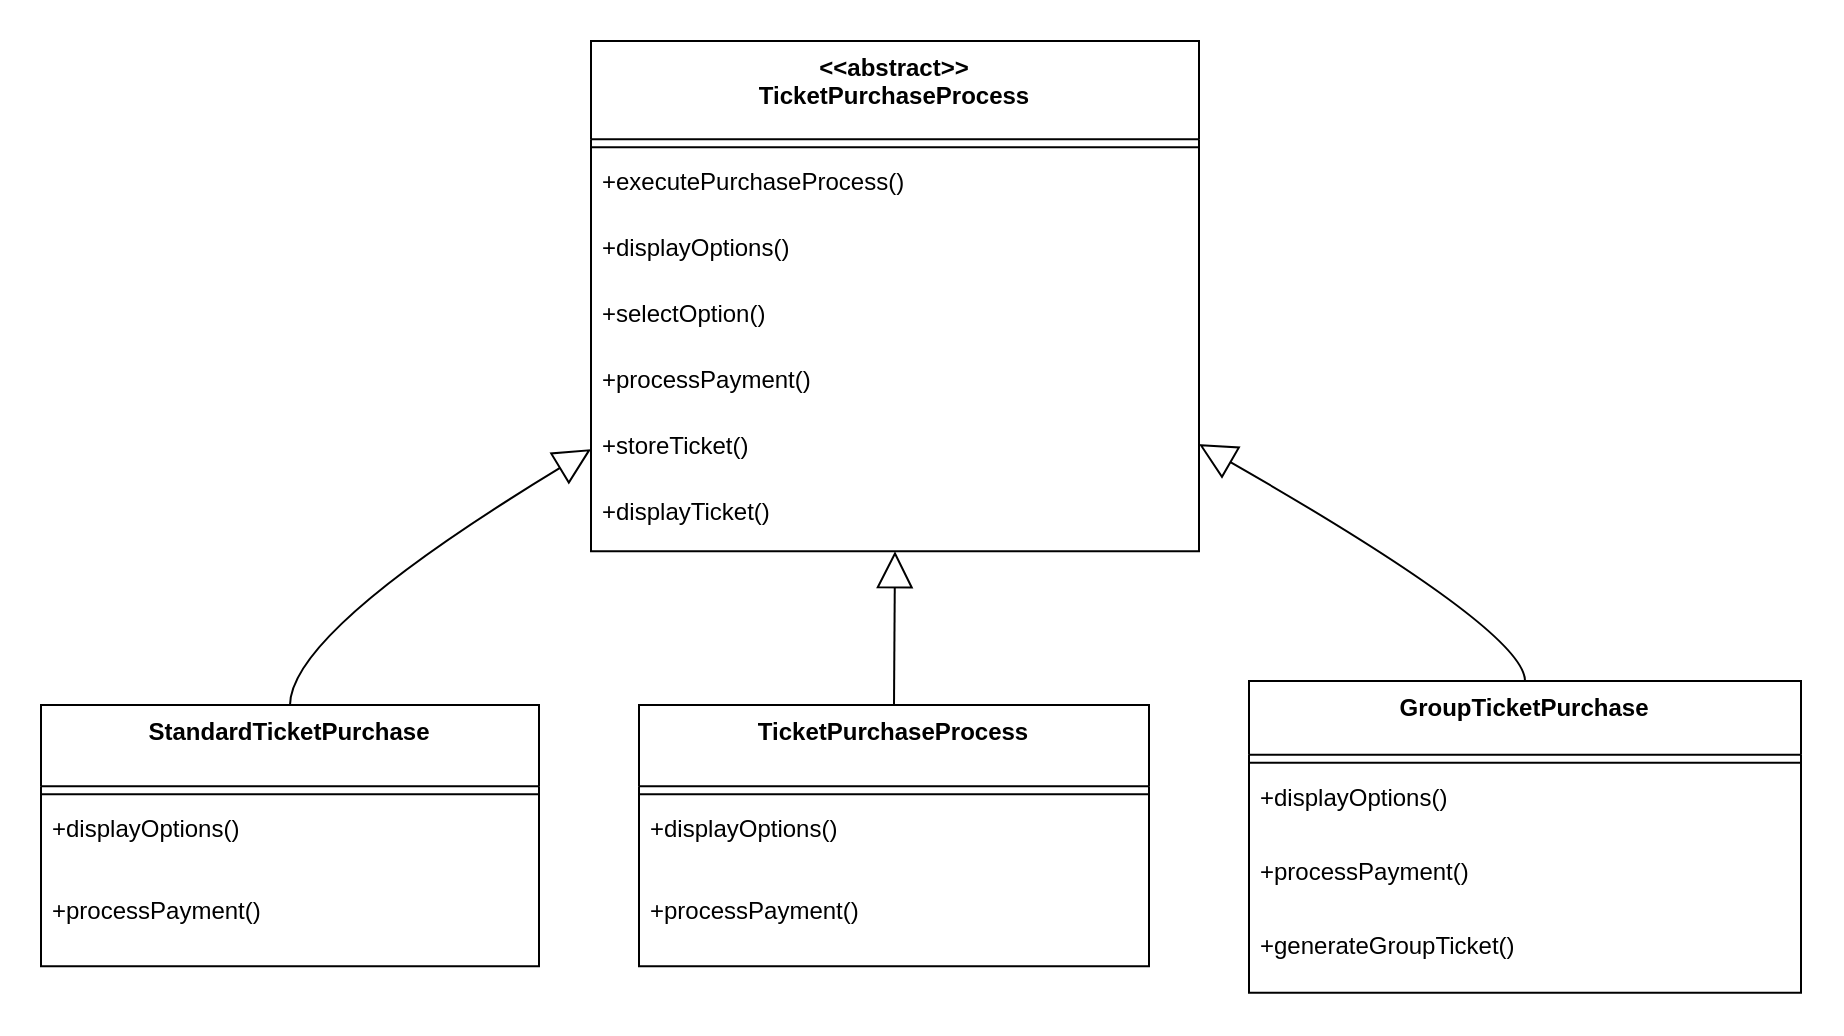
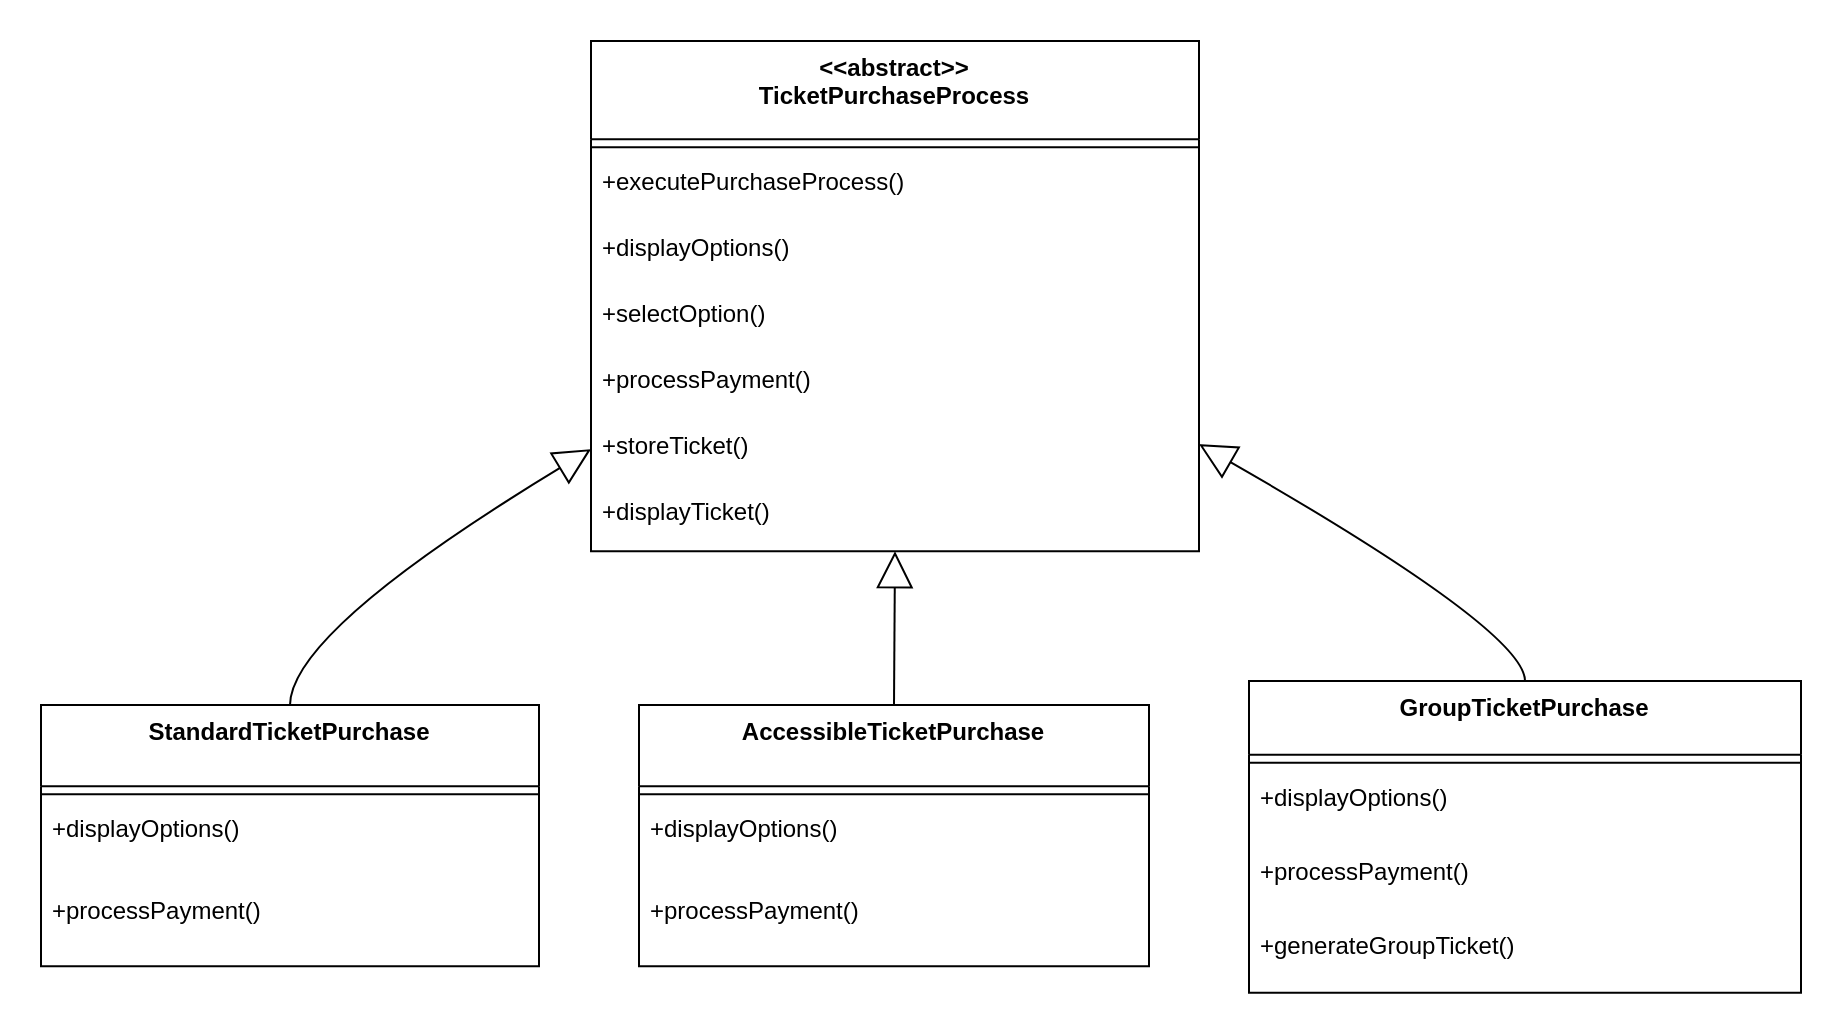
  <mxCell id="0" />
  <mxCell id="1" parent="0" />
  <mxCell id="2" value="&lt;&lt;abstract&gt;&gt;&#10;TicketPurchaseProcess" style="swimlane;fontStyle=1;align=center;verticalAlign=top;childLayout=stackLayout;horizontal=1;startSize=49.125;horizontalStack=0;resizeParent=1;resizeParentMax=0;resizeLast=0;collapsible=0;marginBottom=0;" vertex="1" parent="1"><mxGeometry x="295" y="20" width="304" height="255.125" as="geometry" /></mxCell>
  <mxCell id="3" style="line;strokeWidth=1;fillColor=none;align=left;verticalAlign=middle;spacingTop=-1;spacingLeft=3;spacingRight=3;rotatable=0;labelPosition=right;points=[];portConstraint=eastwest;strokeColor=inherit;" vertex="1" parent="2"><mxGeometry y="49.125" width="304" height="8" as="geometry" /></mxCell>
  <mxCell id="4" value="+executePurchaseProcess()" style="text;strokeColor=none;fillColor=none;align=left;verticalAlign=top;spacingLeft=4;spacingRight=4;overflow=hidden;rotatable=0;points=[[0,0.5],[1,0.5]];portConstraint=eastwest;" vertex="1" parent="2"><mxGeometry y="57.125" width="304" height="33" as="geometry" /></mxCell>
  <mxCell id="5" value="+displayOptions()" style="text;strokeColor=none;fillColor=none;align=left;verticalAlign=top;spacingLeft=4;spacingRight=4;overflow=hidden;rotatable=0;points=[[0,0.5],[1,0.5]];portConstraint=eastwest;" vertex="1" parent="2"><mxGeometry y="90.125" width="304" height="33" as="geometry" /></mxCell>
  <mxCell id="6" value="+selectOption()" style="text;strokeColor=none;fillColor=none;align=left;verticalAlign=top;spacingLeft=4;spacingRight=4;overflow=hidden;rotatable=0;points=[[0,0.5],[1,0.5]];portConstraint=eastwest;" vertex="1" parent="2"><mxGeometry y="123.125" width="304" height="33" as="geometry" /></mxCell>
  <mxCell id="7" value="+processPayment()" style="text;strokeColor=none;fillColor=none;align=left;verticalAlign=top;spacingLeft=4;spacingRight=4;overflow=hidden;rotatable=0;points=[[0,0.5],[1,0.5]];portConstraint=eastwest;" vertex="1" parent="2"><mxGeometry y="156.125" width="304" height="33" as="geometry" /></mxCell>
  <mxCell id="8" value="+storeTicket()" style="text;strokeColor=none;fillColor=none;align=left;verticalAlign=top;spacingLeft=4;spacingRight=4;overflow=hidden;rotatable=0;points=[[0,0.5],[1,0.5]];portConstraint=eastwest;" vertex="1" parent="2"><mxGeometry y="189.125" width="304" height="33" as="geometry" /></mxCell>
  <mxCell id="9" value="+displayTicket()" style="text;strokeColor=none;fillColor=none;align=left;verticalAlign=top;spacingLeft=4;spacingRight=4;overflow=hidden;rotatable=0;points=[[0,0.5],[1,0.5]];portConstraint=eastwest;" vertex="1" parent="2"><mxGeometry y="222.125" width="304" height="33" as="geometry" /></mxCell>
  <mxCell id="10" value="StandardTicketPurchase" style="swimlane;fontStyle=1;align=center;verticalAlign=top;childLayout=stackLayout;horizontal=1;startSize=40.571;horizontalStack=0;resizeParent=1;resizeParentMax=0;resizeLast=0;collapsible=0;marginBottom=0;" vertex="1" parent="1"><mxGeometry x="20" y="352" width="249" height="130.571" as="geometry" /></mxCell>
  <mxCell id="11" style="line;strokeWidth=1;fillColor=none;align=left;verticalAlign=middle;spacingTop=-1;spacingLeft=3;spacingRight=3;rotatable=0;labelPosition=right;points=[];portConstraint=eastwest;strokeColor=inherit;" vertex="1" parent="10"><mxGeometry y="40.571" width="249" height="8" as="geometry" /></mxCell>
  <mxCell id="12" value="+displayOptions()" style="text;strokeColor=none;fillColor=none;align=left;verticalAlign=top;spacingLeft=4;spacingRight=4;overflow=hidden;rotatable=0;points=[[0,0.5],[1,0.5]];portConstraint=eastwest;" vertex="1" parent="10"><mxGeometry y="48.571" width="249" height="41" as="geometry" /></mxCell>
  <mxCell id="13" value="+processPayment()" style="text;strokeColor=none;fillColor=none;align=left;verticalAlign=top;spacingLeft=4;spacingRight=4;overflow=hidden;rotatable=0;points=[[0,0.5],[1,0.5]];portConstraint=eastwest;" vertex="1" parent="10"><mxGeometry y="89.571" width="249" height="41" as="geometry" /></mxCell>
- <mxCell id="14" value="TicketPurchaseProcess" style="swimlane;fontStyle=1;align=center;verticalAlign=top;childLayout=stackLayout;horizontal=1;startSize=40.571;horizontalStack=0;resizeParent=1;resizeParentMax=0;resizeLast=0;collapsible=0;marginBottom=0;" vertex="1" parent="1"><mxGeometry x="319" y="352" width="255" height="130.571" as="geometry" /></mxCell>
+ <mxCell id="14" value="AccessibleTicketPurchase" style="swimlane;fontStyle=1;align=center;verticalAlign=top;childLayout=stackLayout;horizontal=1;startSize=40.571;horizontalStack=0;resizeParent=1;resizeParentMax=0;resizeLast=0;collapsible=0;marginBottom=0;" vertex="1" parent="1"><mxGeometry x="319" y="352" width="255" height="130.571" as="geometry" /></mxCell>
  <mxCell id="15" style="line;strokeWidth=1;fillColor=none;align=left;verticalAlign=middle;spacingTop=-1;spacingLeft=3;spacingRight=3;rotatable=0;labelPosition=right;points=[];portConstraint=eastwest;strokeColor=inherit;" vertex="1" parent="14"><mxGeometry y="40.571" width="255" height="8" as="geometry" /></mxCell>
  <mxCell id="16" value="+displayOptions()" style="text;strokeColor=none;fillColor=none;align=left;verticalAlign=top;spacingLeft=4;spacingRight=4;overflow=hidden;rotatable=0;points=[[0,0.5],[1,0.5]];portConstraint=eastwest;" vertex="1" parent="14"><mxGeometry y="48.571" width="255" height="41" as="geometry" /></mxCell>
  <mxCell id="17" value="+processPayment()" style="text;strokeColor=none;fillColor=none;align=left;verticalAlign=top;spacingLeft=4;spacingRight=4;overflow=hidden;rotatable=0;points=[[0,0.5],[1,0.5]];portConstraint=eastwest;" vertex="1" parent="14"><mxGeometry y="89.571" width="255" height="41" as="geometry" /></mxCell>
  <mxCell id="18" value="GroupTicketPurchase" style="swimlane;fontStyle=1;align=center;verticalAlign=top;childLayout=stackLayout;horizontal=1;startSize=36.889;horizontalStack=0;resizeParent=1;resizeParentMax=0;resizeLast=0;collapsible=0;marginBottom=0;" vertex="1" parent="1"><mxGeometry x="624" y="340" width="276" height="155.889" as="geometry" /></mxCell>
  <mxCell id="19" style="line;strokeWidth=1;fillColor=none;align=left;verticalAlign=middle;spacingTop=-1;spacingLeft=3;spacingRight=3;rotatable=0;labelPosition=right;points=[];portConstraint=eastwest;strokeColor=inherit;" vertex="1" parent="18"><mxGeometry y="36.889" width="276" height="8" as="geometry" /></mxCell>
  <mxCell id="20" value="+displayOptions()" style="text;strokeColor=none;fillColor=none;align=left;verticalAlign=top;spacingLeft=4;spacingRight=4;overflow=hidden;rotatable=0;points=[[0,0.5],[1,0.5]];portConstraint=eastwest;" vertex="1" parent="18"><mxGeometry y="44.889" width="276" height="37" as="geometry" /></mxCell>
  <mxCell id="21" value="+processPayment()" style="text;strokeColor=none;fillColor=none;align=left;verticalAlign=top;spacingLeft=4;spacingRight=4;overflow=hidden;rotatable=0;points=[[0,0.5],[1,0.5]];portConstraint=eastwest;" vertex="1" parent="18"><mxGeometry y="81.889" width="276" height="37" as="geometry" /></mxCell>
  <mxCell id="22" value="+generateGroupTicket()" style="text;strokeColor=none;fillColor=none;align=left;verticalAlign=top;spacingLeft=4;spacingRight=4;overflow=hidden;rotatable=0;points=[[0,0.5],[1,0.5]];portConstraint=eastwest;" vertex="1" parent="18"><mxGeometry y="118.889" width="276" height="37" as="geometry" /></mxCell>
  <mxCell id="23" value="" style="curved=1;startArrow=block;startSize=16;startFill=0;endArrow=none;exitX=0;exitY=0.8;entryX=0.5;entryY=0;rounded=0;" edge="1" parent="1" source="2" target="10"><mxGeometry relative="1" as="geometry"><Array as="points"><mxPoint x="145" y="315" /></Array></mxGeometry></mxCell>
  <mxCell id="24" value="" style="curved=1;startArrow=block;startSize=16;startFill=0;endArrow=none;exitX=0.5;exitY=1;entryX=0.5;entryY=0;rounded=0;" edge="1" parent="1" source="2" target="14"><mxGeometry relative="1" as="geometry"><Array as="points" /></mxGeometry></mxCell>
  <mxCell id="25" value="" style="curved=1;startArrow=block;startSize=16;startFill=0;endArrow=none;exitX=1;exitY=0.79;entryX=0.5;entryY=0;rounded=0;" edge="1" parent="1" source="2" target="18"><mxGeometry relative="1" as="geometry"><Array as="points"><mxPoint x="762" y="315" /></Array></mxGeometry></mxCell>
